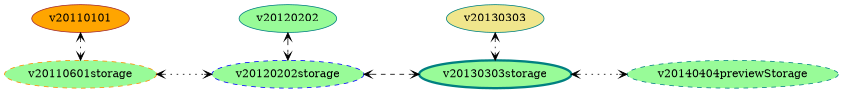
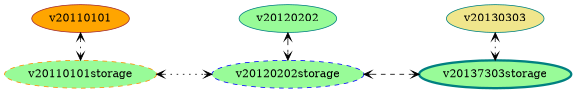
  graph {
    nodesep=1
    node [color=teal fillcolor=palegreen group=storage shape=ellipse style=filled rankType=min]
    edge [arrowhead=vee arrowtail=vee dir=both style=dotted]
    v20110101 [color=brown fillcolor=orange group=api rankType=""]
    v20120202 [group=api rankType=""]
    v20130303 [fillcolor=khaki group=api rankType=""]
-   v20130303storage [penwidth=3 style="solid,filled"]
-   v20110101storage [color=darkorange penwidth=1 style="dashed,filled" label=v20110601storage]
+   v20130303storage [penwidth=3 style="solid,filled" label=v20137303storage]
+   v20110101storage [color=darkorange penwidth=1 style="dashed,filled"]
    v20120202storage [color=blue penwidth=1 style="dashed,filled"]
-   v20140404previewStorage [penwidth=1 style="dashed,filled"]
    subgraph sub_1 {
      label="API Versions"
      labelloc=t
      rank=same
      v20110101
      v20120202
      v20130303
    }
    subgraph sub_2 {
      label="Storage Versions"
      labelloc=b
      rank=same
      v20130303storage
      v20110101storage
      v20120202storage
-     v20140404previewStorage
    }
    v20110101 -- v20110101storage
    v20120202 -- v20120202storage [style=dashed]
    v20130303 -- v20130303storage
-   v20130303storage -- v20140404previewStorage
    v20110101storage -- v20120202storage
    v20120202storage -- v20130303storage [style=dashed]
  }
